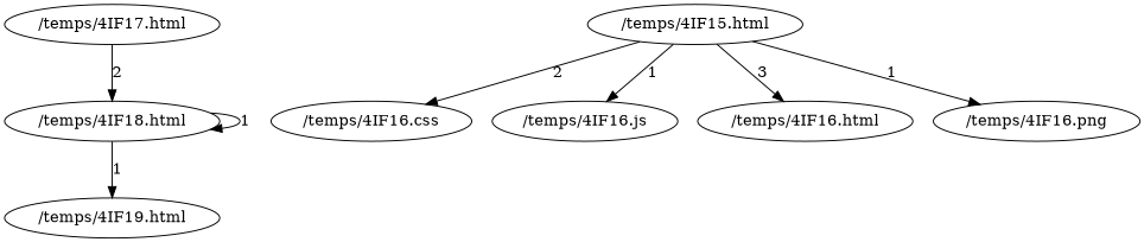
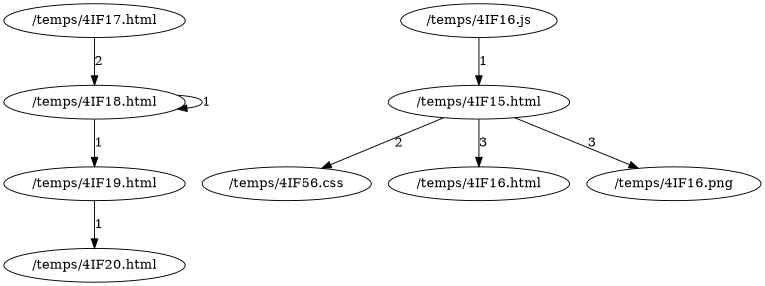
  digraph {
    n1 [label="/temps/4IF19.html"]
+   n2 [label="/temps/4IF20.html"]
    n3 [label="/temps/4IF18.html"]
    n4 [label="/temps/4IF17.html"]
    n5 [label="/temps/4IF15.html"]
-   n6 [label="/temps/4IF16.css"]
+   n6 [label="/temps/4IF56.css"]
    n7 [label="/temps/4IF16.js"]
    n8 [label="/temps/4IF16.html"]
    n9 [label="/temps/4IF16.png"]
+   n1 -> n2 [label=1]
    n3 -> n1 [label=1]
    n3 -> n3 [label=1]
    n4 -> n3 [label=2]
    n5 -> n6 [label=2]
-   n5 -> n7 [label=1]
+   n7 -> n5 [label=1]
    n5 -> n8 [label=3]
-   n5 -> n9 [label=1]
+   n5 -> n9 [label=3]
  }
